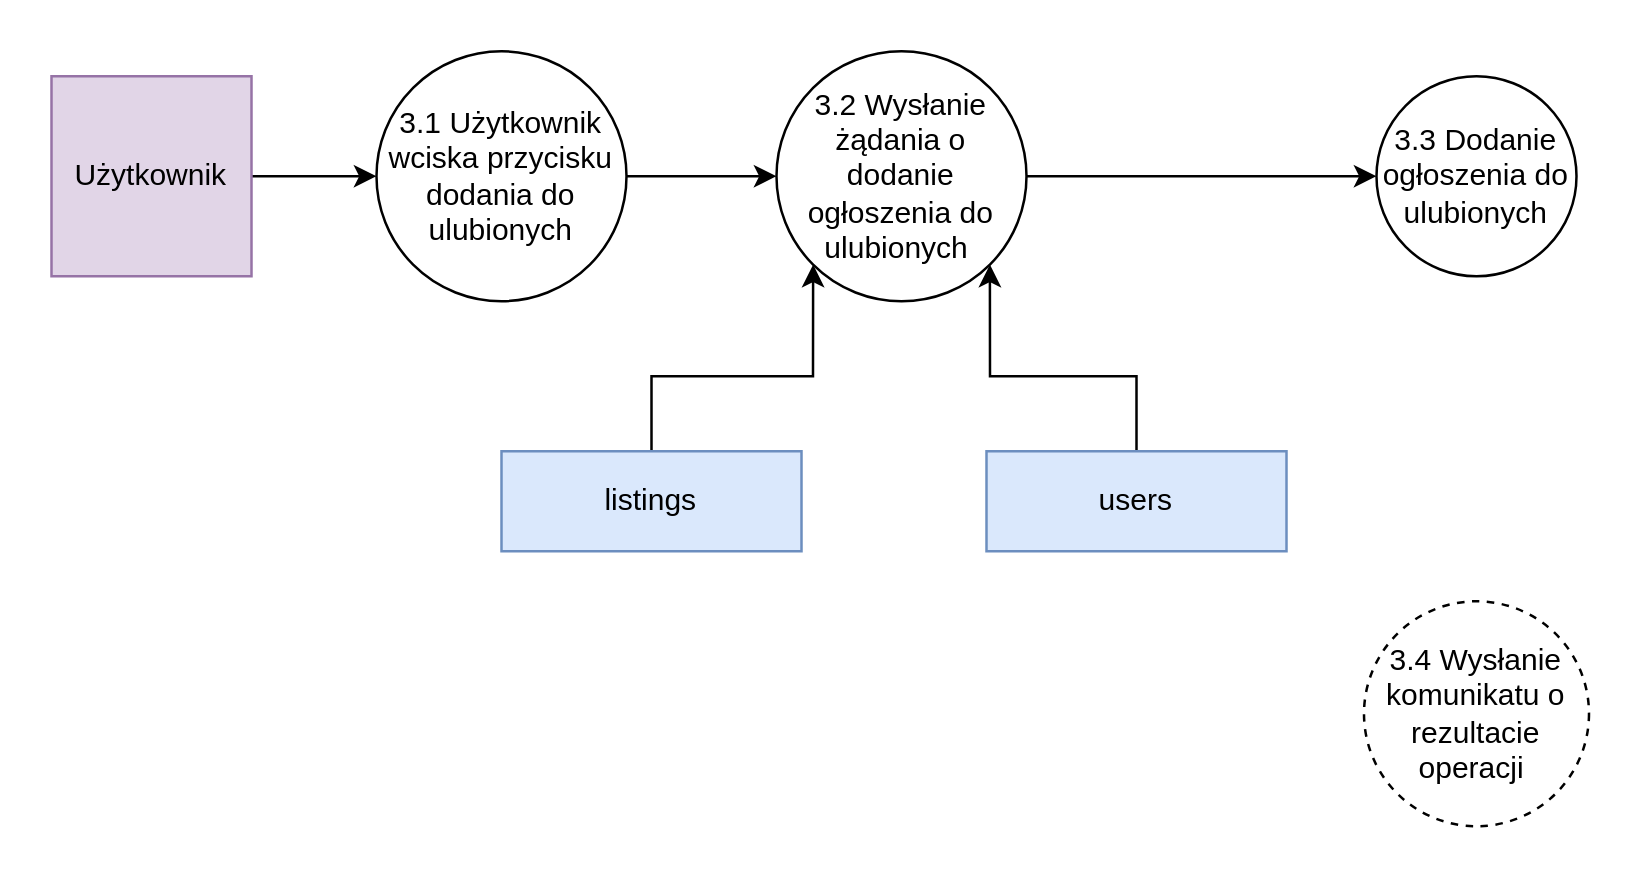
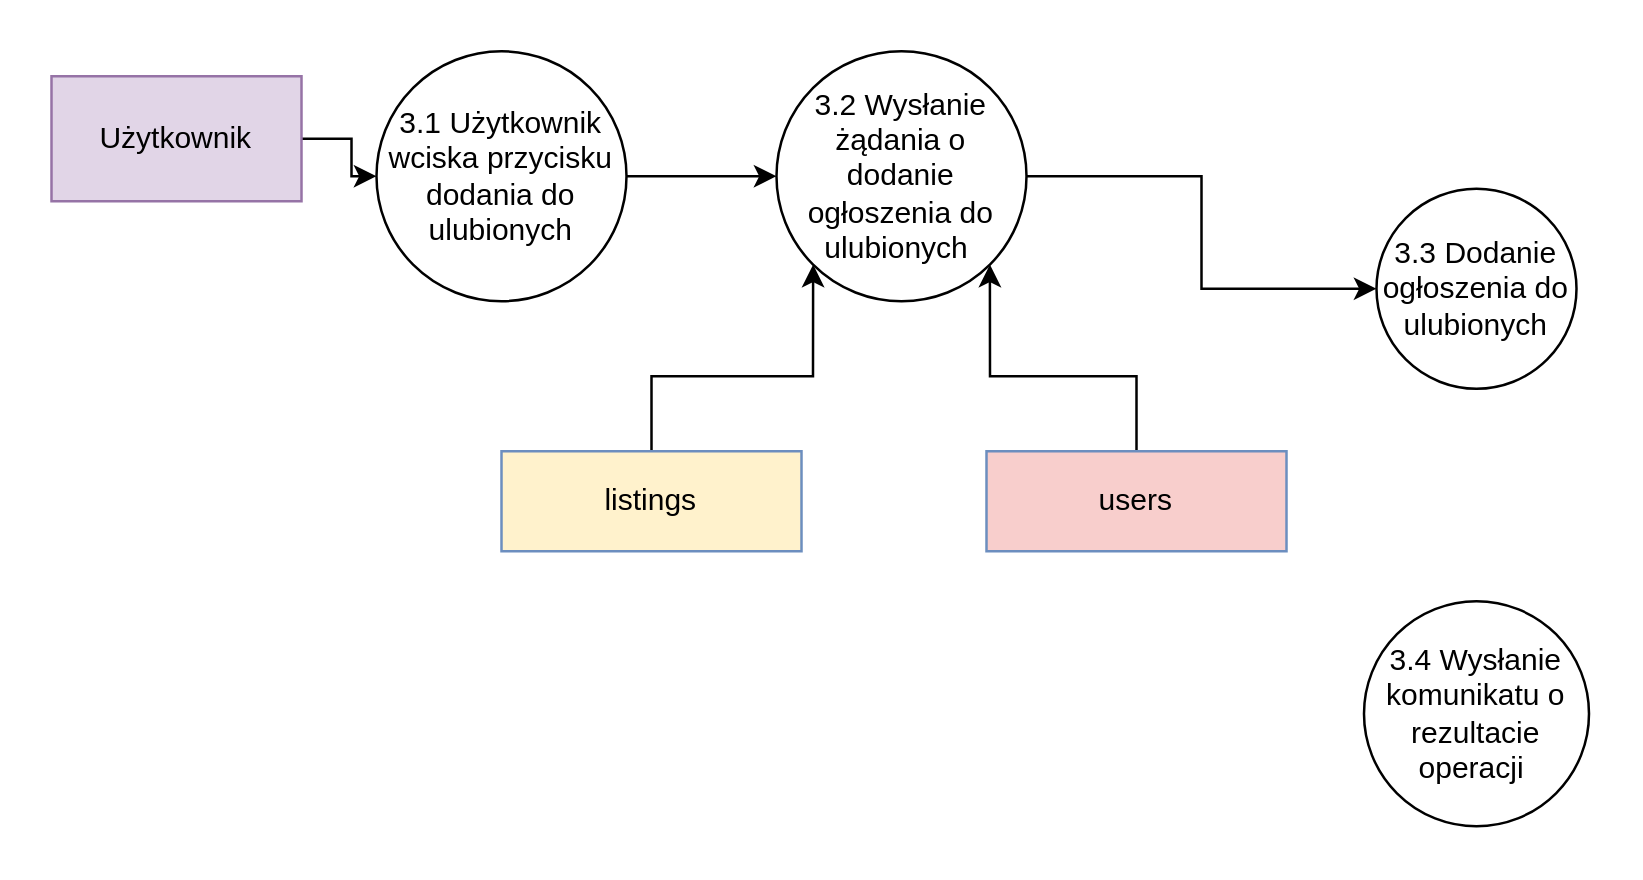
  <mxCell id="0" />
  <mxCell id="1" parent="0" />
  <mxCell id="2" style="edgeStyle=orthogonalEdgeStyle;rounded=0;orthogonalLoop=1;jettySize=auto;html=1;entryX=0;entryY=0.5;entryDx=0;entryDy=0;" edge="1" parent="1" source="3" target="9"><mxGeometry relative="1" as="geometry" /></mxCell>
- <mxCell id="3" value="Użytkownik" style="whiteSpace=wrap;html=1;aspect=fixed;fillColor=#e1d5e7;strokeColor=#9673a6;" vertex="1" parent="1"><mxGeometry x="20" y="30" width="80" height="80" as="geometry" /></mxCell>
- <mxCell id="4" value="3.4 Wysłanie komunikatu o rezultacie operacji&amp;nbsp;" style="ellipse;whiteSpace=wrap;html=1;aspect=fixed;dashed=1;" vertex="1" parent="1"><mxGeometry x="545" y="240" width="90" height="90" as="geometry" /></mxCell>
- <mxCell id="5" value="3.3 Dodanie ogłoszenia do ulubionych" style="ellipse;whiteSpace=wrap;html=1;aspect=fixed;" vertex="1" parent="1"><mxGeometry x="550" y="30" width="80" height="80" as="geometry" /></mxCell>
+ <mxCell id="3" value="Użytkownik" style="whiteSpace=wrap;html=1;aspect=fixed;fillColor=#e1d5e7;strokeColor=#9673a6;" vertex="1" parent="1"><mxGeometry x="20" y="30" width="100" height="50" as="geometry" /></mxCell>
+ <mxCell id="4" value="3.4 Wysłanie komunikatu o rezultacie operacji&amp;nbsp;" style="ellipse;whiteSpace=wrap;html=1;aspect=fixed;" vertex="1" parent="1"><mxGeometry x="545" y="240" width="90" height="90" as="geometry" /></mxCell>
+ <mxCell id="5" value="3.3 Dodanie ogłoszenia do ulubionych" style="ellipse;whiteSpace=wrap;html=1;aspect=fixed;" vertex="1" parent="1"><mxGeometry x="550" y="75" width="80" height="80" as="geometry" /></mxCell>
  <mxCell id="6" style="edgeStyle=orthogonalEdgeStyle;rounded=0;orthogonalLoop=1;jettySize=auto;html=1;entryX=0;entryY=0.5;entryDx=0;entryDy=0;" edge="1" parent="1" source="7" target="5"><mxGeometry relative="1" as="geometry" /></mxCell>
  <mxCell id="7" value="3.2 Wysłanie żądania o dodanie ogłoszenia do ulubionych&amp;nbsp;" style="ellipse;whiteSpace=wrap;html=1;aspect=fixed;" vertex="1" parent="1"><mxGeometry x="310" y="20" width="100" height="100" as="geometry" /></mxCell>
  <mxCell id="8" value="" style="edgeStyle=orthogonalEdgeStyle;rounded=0;orthogonalLoop=1;jettySize=auto;html=1;" edge="1" parent="1" source="9" target="7"><mxGeometry relative="1" as="geometry" /></mxCell>
  <mxCell id="9" value="3.1 Użytkownik wciska przycisku dodania do ulubionych" style="ellipse;whiteSpace=wrap;html=1;aspect=fixed;" vertex="1" parent="1"><mxGeometry x="150" y="20" width="100" height="100" as="geometry" /></mxCell>
  <mxCell id="10" style="edgeStyle=orthogonalEdgeStyle;rounded=0;orthogonalLoop=1;jettySize=auto;html=1;entryX=1;entryY=1;entryDx=0;entryDy=0;" edge="1" parent="1" source="11" target="7"><mxGeometry relative="1" as="geometry" /></mxCell>
- <mxCell id="11" value="users" style="rounded=0;whiteSpace=wrap;html=1;fillColor=#dae8fc;strokeColor=#6c8ebf;" vertex="1" parent="1"><mxGeometry x="394" y="180" width="120" height="40" as="geometry" /></mxCell>
+ <mxCell id="11" value="users" style="rounded=0;whiteSpace=wrap;html=1;fillColor=#f8cecc;strokeColor=#6c8ebf;" vertex="1" parent="1"><mxGeometry x="394" y="180" width="120" height="40" as="geometry" /></mxCell>
  <mxCell id="12" value="" style="edgeStyle=orthogonalEdgeStyle;rounded=0;orthogonalLoop=1;jettySize=auto;html=1;entryX=0;entryY=1;entryDx=0;entryDy=0;exitX=0.5;exitY=0;exitDx=0;exitDy=0;" edge="1" parent="1" source="13" target="7"><mxGeometry relative="1" as="geometry" /></mxCell>
- <mxCell id="13" value="listings" style="rounded=0;whiteSpace=wrap;html=1;fillColor=#dae8fc;strokeColor=#6c8ebf;" vertex="1" parent="1"><mxGeometry x="200" y="180" width="120" height="40" as="geometry" /></mxCell>
+ <mxCell id="13" value="listings" style="rounded=0;whiteSpace=wrap;html=1;fillColor=#fff2cc;strokeColor=#6c8ebf;" vertex="1" parent="1"><mxGeometry x="200" y="180" width="120" height="40" as="geometry" /></mxCell>
